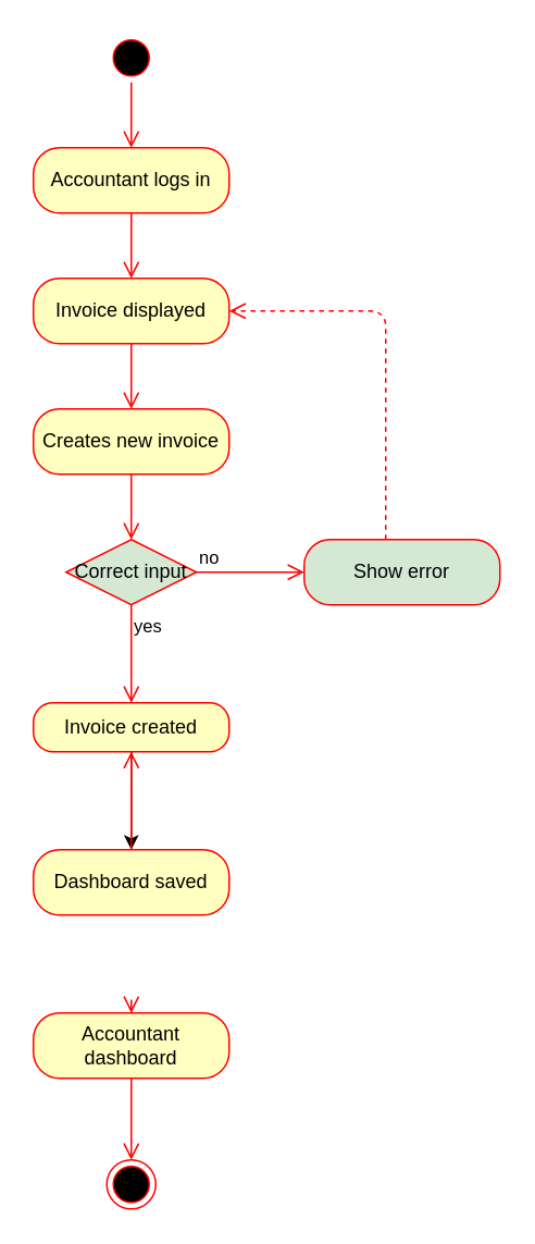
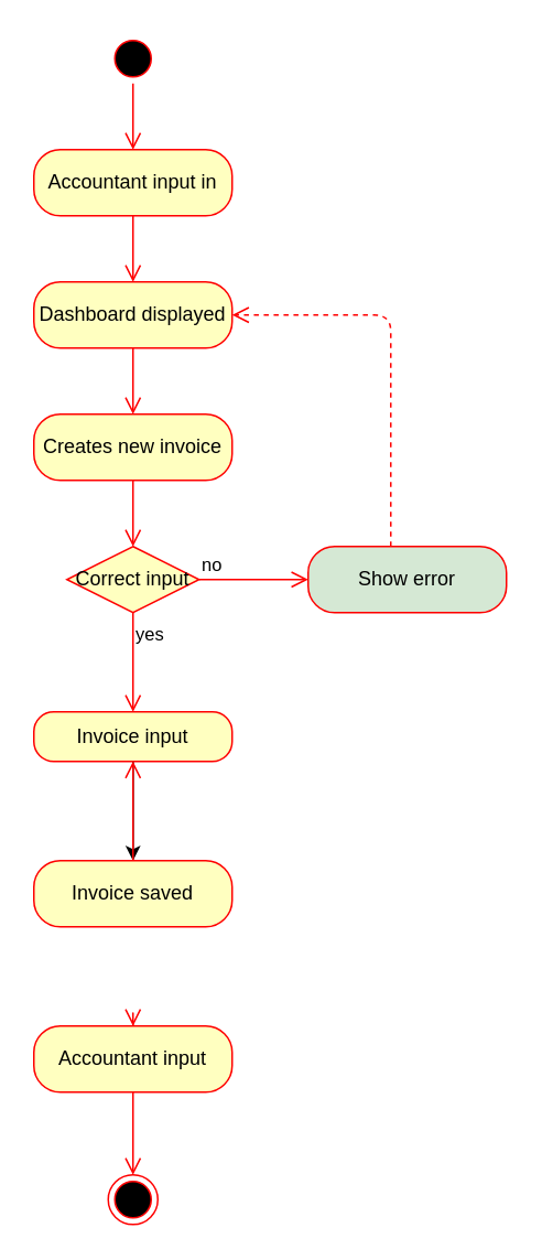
  <mxCell id="0" />
  <mxCell id="1" parent="0" />
  <mxCell id="2" value="" style="ellipse;html=1;shape=startState;fillColor=#000000;strokeColor=#ff0000;" vertex="1" parent="1"><mxGeometry x="65" y="20" width="30" height="30" as="geometry" /></mxCell>
  <mxCell id="3" value="" style="edgeStyle=orthogonalEdgeStyle;html=1;verticalAlign=bottom;endArrow=open;endSize=8;strokeColor=#ff0000;" edge="1" source="2" parent="1"><mxGeometry relative="1" as="geometry"><mxPoint x="80" y="90" as="targetPoint" /></mxGeometry></mxCell>
- <mxCell id="4" value="Accountant logs in" style="rounded=1;whiteSpace=wrap;html=1;arcSize=40;fontColor=#000000;fillColor=#ffffc0;strokeColor=#ff0000;" vertex="1" parent="1"><mxGeometry x="20" y="90" width="120" height="40" as="geometry" /></mxCell>
+ <mxCell id="4" value="Accountant input in" style="rounded=1;whiteSpace=wrap;html=1;arcSize=40;fontColor=#000000;fillColor=#ffffc0;strokeColor=#ff0000;" vertex="1" parent="1"><mxGeometry x="20" y="90" width="120" height="40" as="geometry" /></mxCell>
  <mxCell id="5" value="" style="edgeStyle=orthogonalEdgeStyle;html=1;verticalAlign=bottom;endArrow=open;endSize=8;strokeColor=#ff0000;" edge="1" source="4" parent="1"><mxGeometry relative="1" as="geometry"><mxPoint x="80" y="170" as="targetPoint" /></mxGeometry></mxCell>
- <mxCell id="6" value="Invoice displayed" style="rounded=1;whiteSpace=wrap;html=1;arcSize=40;fontColor=#000000;fillColor=#ffffc0;strokeColor=#ff0000;" vertex="1" parent="1"><mxGeometry x="20" y="170" width="120" height="40" as="geometry" /></mxCell>
+ <mxCell id="6" value="Dashboard displayed" style="rounded=1;whiteSpace=wrap;html=1;arcSize=40;fontColor=#000000;fillColor=#ffffc0;strokeColor=#ff0000;" vertex="1" parent="1"><mxGeometry x="20" y="170" width="120" height="40" as="geometry" /></mxCell>
  <mxCell id="7" value="" style="edgeStyle=orthogonalEdgeStyle;html=1;verticalAlign=bottom;endArrow=open;endSize=8;strokeColor=#ff0000;" edge="1" source="6" parent="1"><mxGeometry relative="1" as="geometry"><mxPoint x="80" y="250" as="targetPoint" /></mxGeometry></mxCell>
  <mxCell id="8" value="Creates new invoice" style="rounded=1;whiteSpace=wrap;html=1;arcSize=40;fontColor=#000000;fillColor=#ffffc0;strokeColor=#ff0000;" vertex="1" parent="1"><mxGeometry x="20" y="250" width="120" height="40" as="geometry" /></mxCell>
  <mxCell id="9" value="" style="edgeStyle=orthogonalEdgeStyle;html=1;verticalAlign=bottom;endArrow=open;endSize=8;strokeColor=#ff0000;" edge="1" source="8" parent="1"><mxGeometry relative="1" as="geometry"><mxPoint x="80" y="330" as="targetPoint" /></mxGeometry></mxCell>
- <mxCell id="10" value="Correct input" style="rhombus;whiteSpace=wrap;html=1;fillColor=#d5e8d4;strokeColor=#ff0000;" vertex="1" parent="1"><mxGeometry x="40" y="330" width="80" height="40" as="geometry" /></mxCell>
+ <mxCell id="10" value="Correct input" style="rhombus;whiteSpace=wrap;html=1;fillColor=#ffffc0;strokeColor=#ff0000;" vertex="1" parent="1"><mxGeometry x="40" y="330" width="80" height="40" as="geometry" /></mxCell>
  <mxCell id="11" value="no" style="edgeStyle=orthogonalEdgeStyle;html=1;align=left;verticalAlign=bottom;endArrow=open;endSize=8;strokeColor=#ff0000;" edge="1" source="10" parent="1"><mxGeometry x="-1" relative="1" as="geometry"><mxPoint x="186" y="350" as="targetPoint" /></mxGeometry></mxCell>
  <mxCell id="12" value="yes" style="edgeStyle=orthogonalEdgeStyle;html=1;align=left;verticalAlign=top;endArrow=open;endSize=8;strokeColor=#ff0000;" edge="1" source="10" parent="1"><mxGeometry x="-1" relative="1" as="geometry"><mxPoint x="80" y="430" as="targetPoint" /><Array as="points"><mxPoint x="80" y="430" /></Array></mxGeometry></mxCell>
  <mxCell id="13" value="Show error" style="rounded=1;whiteSpace=wrap;html=1;arcSize=40;fontColor=#000000;fillColor=#d5e8d4;strokeColor=#ff0000;" vertex="1" parent="1"><mxGeometry x="186" y="330" width="120" height="40" as="geometry" /></mxCell>
  <mxCell id="14" value="" style="edgeStyle=orthogonalEdgeStyle;html=1;verticalAlign=bottom;endArrow=open;endSize=8;strokeColor=#ff0000;entryX=1;entryY=0.5;entryDx=0;entryDy=0;dashed=1;" edge="1" source="13" parent="1" target="6"><mxGeometry relative="1" as="geometry"><mxPoint x="246" y="430" as="targetPoint" /><Array as="points"><mxPoint x="236" y="190" /></Array></mxGeometry></mxCell>
  <mxCell id="15" style="edgeStyle=orthogonalEdgeStyle;rounded=0;orthogonalLoop=1;jettySize=auto;html=1;entryX=0.5;entryY=0;entryDx=0;entryDy=0;" edge="1" parent="1" source="16"><mxGeometry relative="1" as="geometry"><mxPoint x="80" y="520" as="targetPoint" /></mxGeometry></mxCell>
- <mxCell id="16" value="Invoice created" style="rounded=1;whiteSpace=wrap;html=1;arcSize=40;fontColor=#000000;fillColor=#ffffc0;strokeColor=#ff0000;" vertex="1" parent="1"><mxGeometry x="20" y="430" width="120" height="30" as="geometry" /></mxCell>
+ <mxCell id="16" value="Invoice input" style="rounded=1;whiteSpace=wrap;html=1;arcSize=40;fontColor=#000000;fillColor=#ffffc0;strokeColor=#ff0000;" vertex="1" parent="1"><mxGeometry x="20" y="430" width="120" height="30" as="geometry" /></mxCell>
  <mxCell id="17" value="" style="ellipse;html=1;shape=endState;fillColor=#000000;strokeColor=#ff0000;" vertex="1" parent="1"><mxGeometry x="65" y="710" width="30" height="30" as="geometry" /></mxCell>
  <mxCell id="18" value="" style="edgeStyle=orthogonalEdgeStyle;html=1;verticalAlign=bottom;endArrow=open;endSize=8;strokeColor=#ff0000;" edge="1" parent="1" source="21" target="17"><mxGeometry relative="1" as="geometry"><mxPoint x="76" y="820" as="targetPoint" /><mxPoint x="76" y="760" as="sourcePoint" /></mxGeometry></mxCell>
- <mxCell id="19" value="Dashboard saved" style="rounded=1;whiteSpace=wrap;html=1;arcSize=40;fontColor=#000000;fillColor=#ffffc0;strokeColor=#ff0000;" vertex="1" parent="1"><mxGeometry x="20" y="520" width="120" height="40" as="geometry" /></mxCell>
+ <mxCell id="19" value="Invoice saved" style="rounded=1;whiteSpace=wrap;html=1;arcSize=40;fontColor=#000000;fillColor=#ffffc0;strokeColor=#ff0000;" vertex="1" parent="1"><mxGeometry x="20" y="520" width="120" height="40" as="geometry" /></mxCell>
  <mxCell id="20" value="" style="edgeStyle=orthogonalEdgeStyle;html=1;verticalAlign=bottom;endArrow=open;endSize=8;strokeColor=#ff0000;" edge="1" source="21" parent="1"><mxGeometry relative="1" as="geometry"><mxPoint x="80" y="620" as="targetPoint" /></mxGeometry></mxCell>
- <mxCell id="21" value="Accountant dashboard" style="rounded=1;whiteSpace=wrap;html=1;arcSize=40;fontColor=#000000;fillColor=#ffffc0;strokeColor=#ff0000;" vertex="1" parent="1"><mxGeometry x="20" y="620" width="120" height="40" as="geometry" /></mxCell>
+ <mxCell id="21" value="Accountant input" style="rounded=1;whiteSpace=wrap;html=1;arcSize=40;fontColor=#000000;fillColor=#ffffc0;strokeColor=#ff0000;" vertex="1" parent="1"><mxGeometry x="20" y="620" width="120" height="40" as="geometry" /></mxCell>
  <mxCell id="22" value="" style="edgeStyle=orthogonalEdgeStyle;html=1;verticalAlign=bottom;endArrow=open;endSize=8;strokeColor=#ff0000;" edge="1" parent="1" source="19" target="16"><mxGeometry relative="1" as="geometry"><mxPoint x="80" y="620" as="targetPoint" /><mxPoint x="80" y="560" as="sourcePoint" /></mxGeometry></mxCell>
